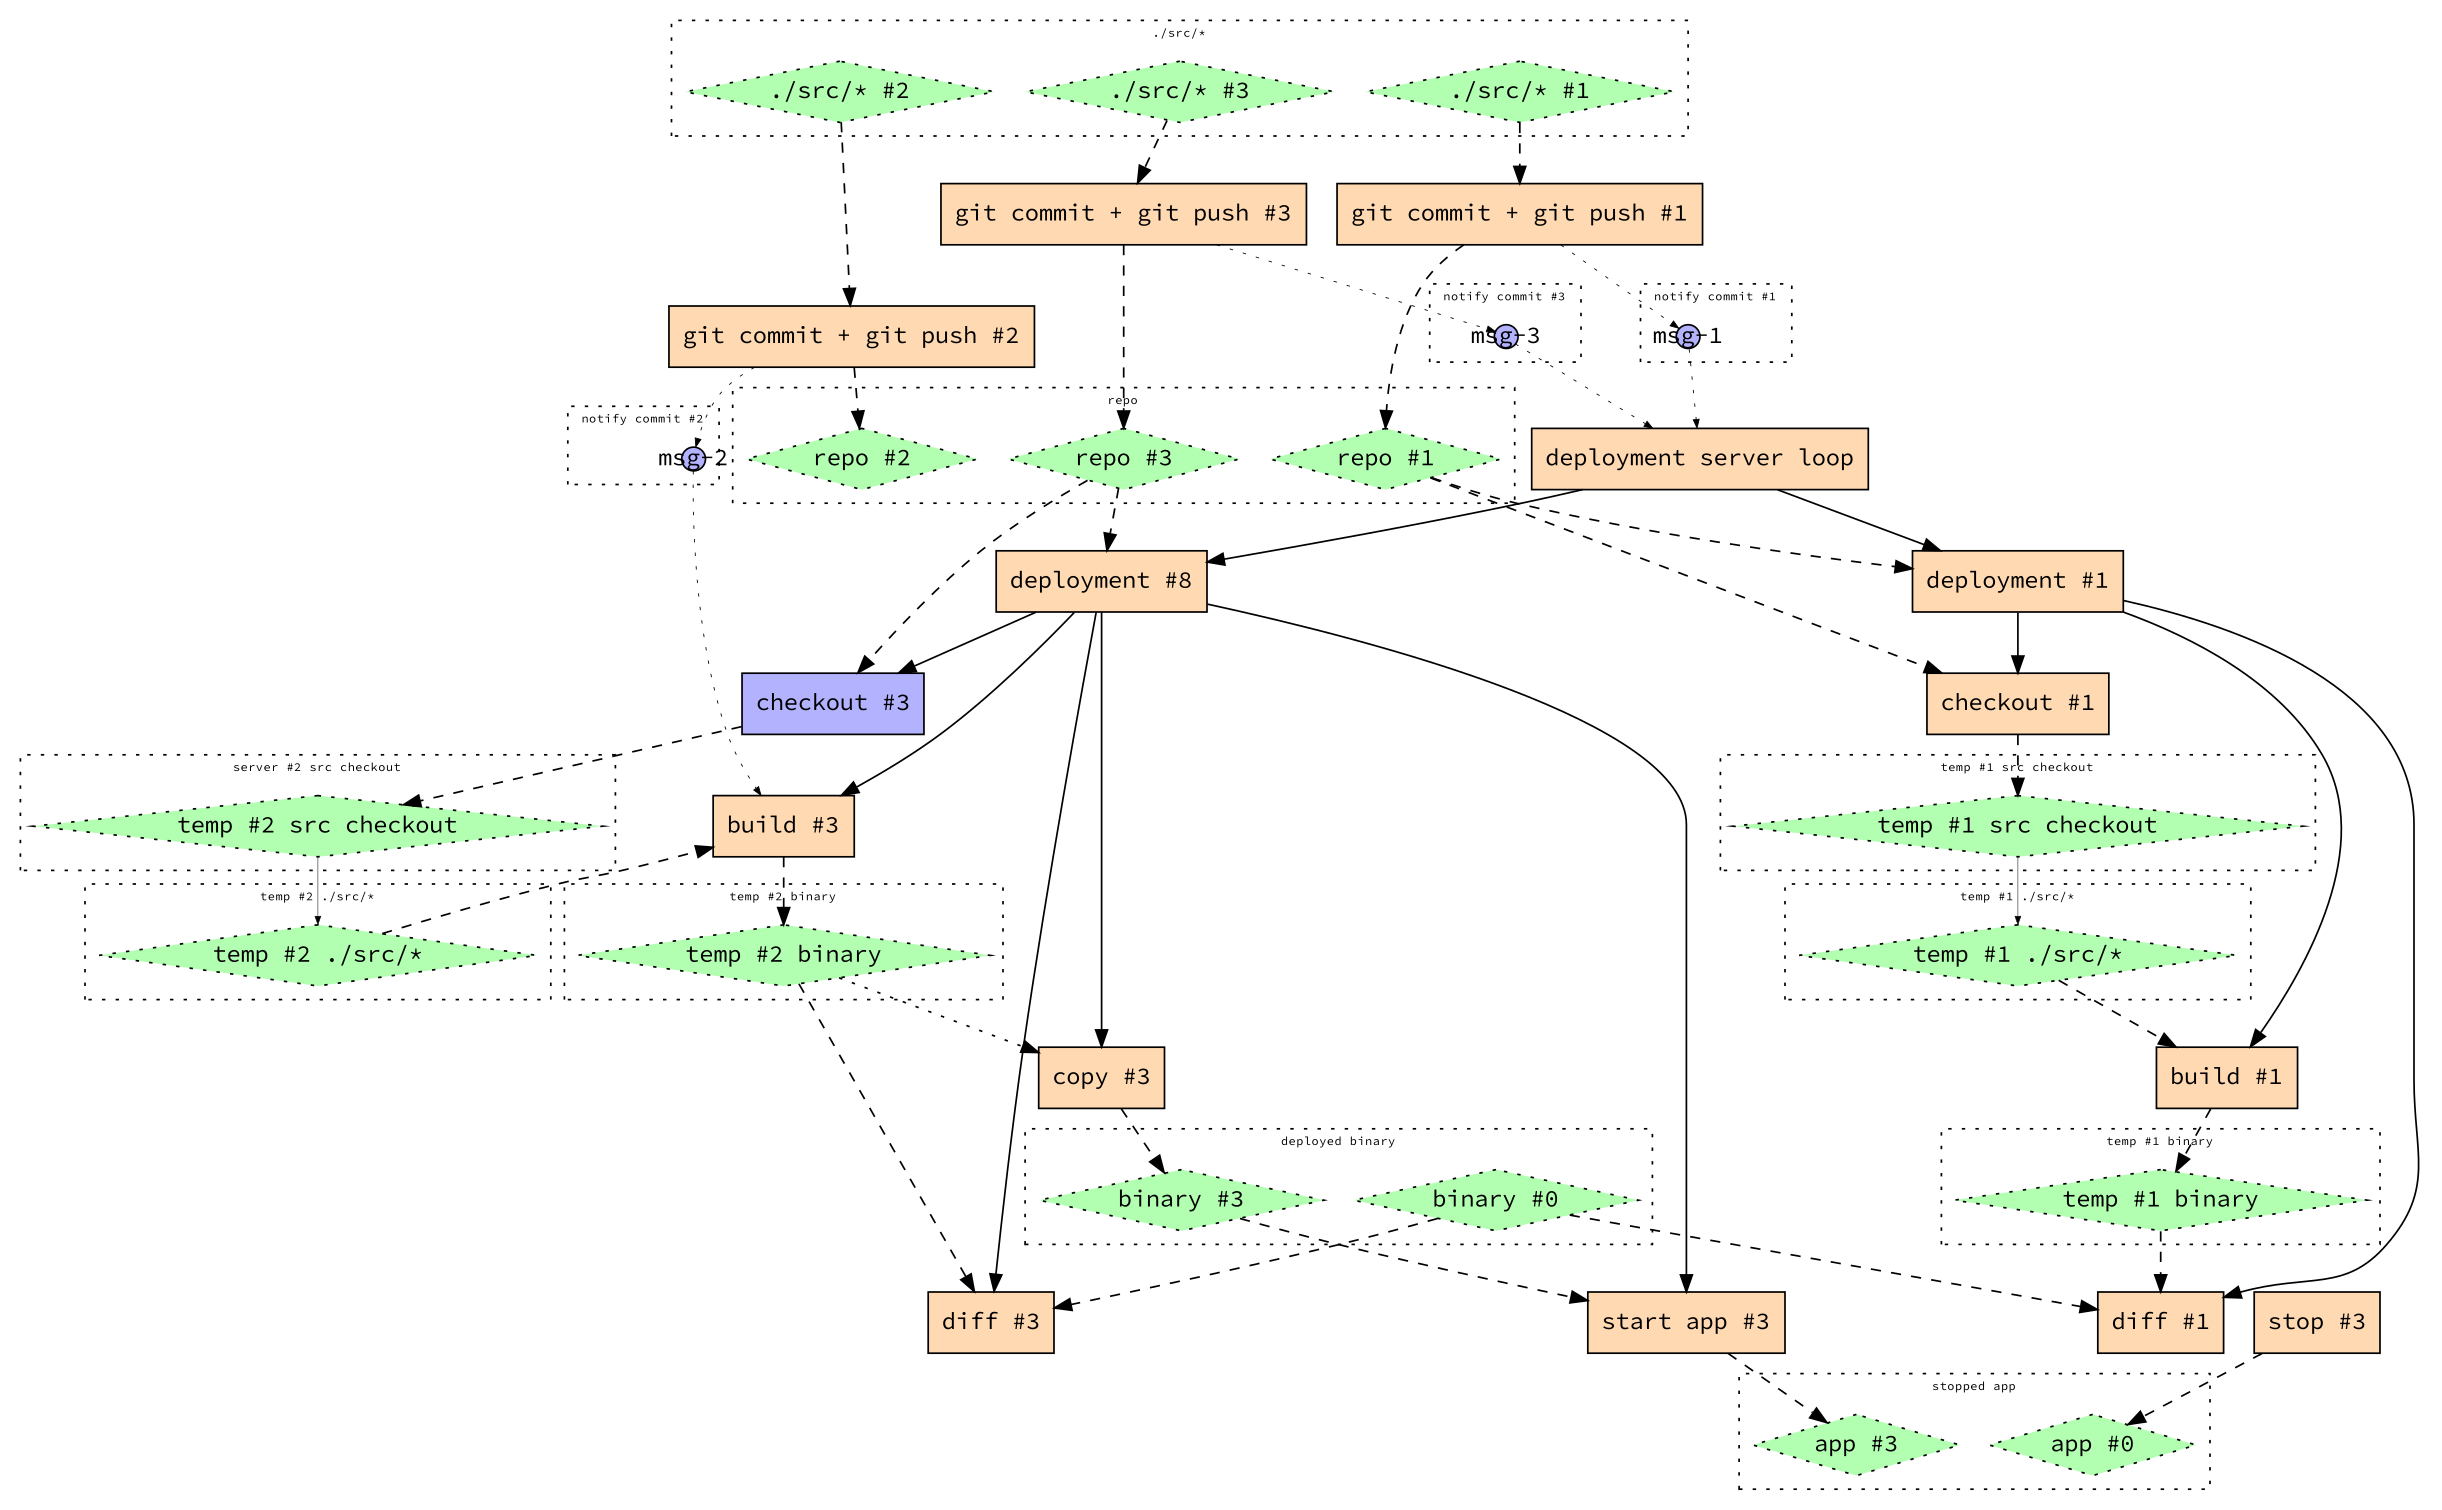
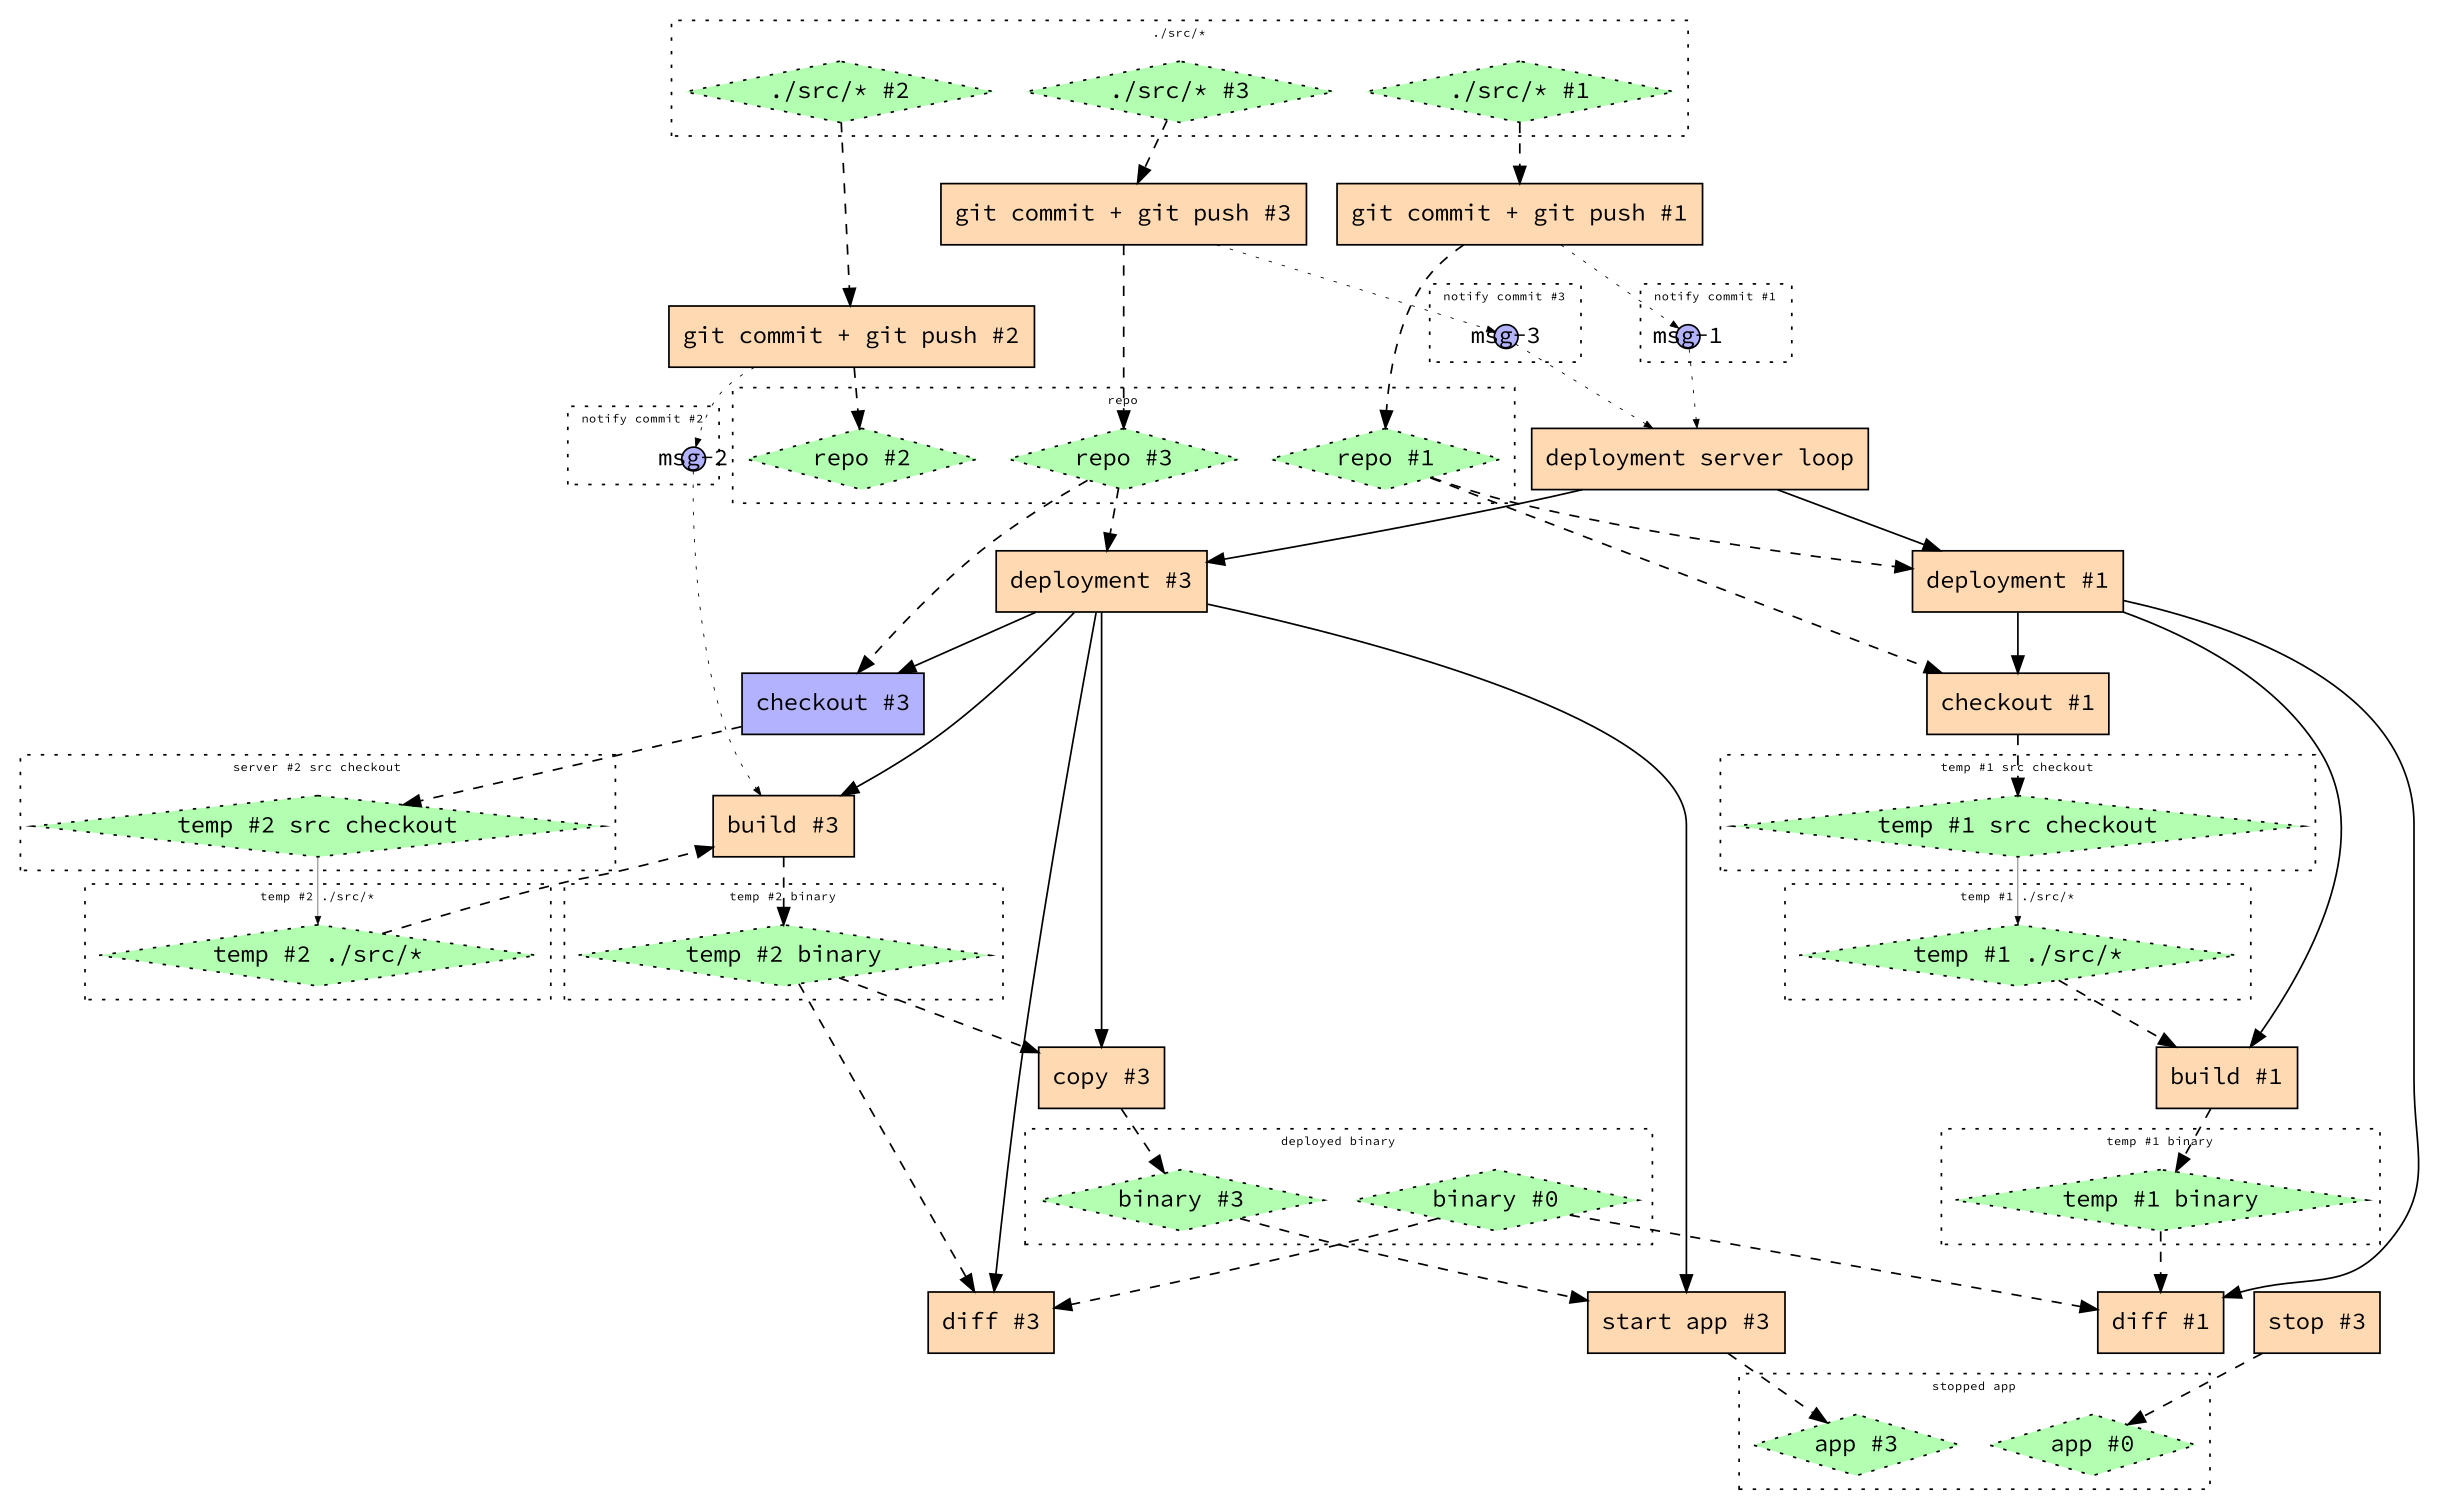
  digraph {
    fontname="Source Code Pro"
    node [fillcolor="#B2FFB2" fontname="Source Code Pro" shape=diamond style=filled]
    edge [fontname="Source Code Pro" style=dashed weight=10]
    n1 [label="./src/* #1" style="dotted, filled"]
    n2 [label="./src/* #2" style="dotted, filled"]
    n3 [label="./src/* #3" style="dotted, filled"]
    n4 [label="repo #2" style="dotted, filled"]
    n5 [label="repo #1" style="dotted, filled"]
    n6 [label="repo #3" style="dotted, filled"]
    n7 [label="temp #2 src checkout" style="dotted, filled"]
    n8 [label="temp #1 src checkout" style="dotted, filled"]
    n9 [label="temp #1 ./src/*" style="dotted, filled"]
    n10 [label="temp #2 ./src/*" style="dotted, filled"]
    n11 [label="temp #1 binary" style="dotted, filled"]
    n12 [label="temp #2 binary" style="dotted, filled"]
    n13 [label="binary #0" style="dotted, filled"]
    n14 [label="binary #3" style="dotted, filled"]
    n15 [label="app #0" style="dotted, filled"]
    n16 [label="app #3" style="dotted, filled"]
    "msg-1" [fillcolor="#B2B2FF" fixedsize=true height=0.2 shape=circle width=0.2]
    "msg-2" [fillcolor="#B2B2FF" fixedsize=true height=0.2 shape=circle width=0.2]
    "msg-3" [fillcolor="#B2B2FF" fixedsize=true height=0.2 shape=circle width=0.2]
    n20 [fillcolor="#FFD9B2" label="git commit + git push #1" shape=rectangle]
    n21 [fillcolor="#FFD9B2" label="git commit + git push #2" shape=rectangle]
    n22 [fillcolor="#FFD9B2" label="git commit + git push #3" shape=rectangle]
    n23 [fillcolor="#FFD9B2" label="deployment #1" shape=rectangle]
    n24 [fillcolor="#FFD9B2" label="checkout #1" shape=rectangle]
-   n25 [fillcolor="#FFD9B2" label="deployment #8" shape=rectangle]
+   n25 [fillcolor="#FFD9B2" label="deployment #3" shape=rectangle]
    n26 [fillcolor="#B2B2FF" label="checkout #3" shape=rectangle]
    n27 [fillcolor="#FFD9B2" label="build #1" shape=rectangle]
    n28 [fillcolor="#FFD9B2" label="build #3" shape=rectangle]
    n29 [fillcolor="#FFD9B2" label="diff #1" shape=rectangle]
    n30 [fillcolor="#FFD9B2" label="diff #3" shape=rectangle]
    n31 [fillcolor="#FFD9B2" label="copy #3" shape=rectangle]
    n32 [fillcolor="#FFD9B2" label="start app #3" shape=rectangle]
    n33 [fillcolor="#FFD9B2" label="deployment server loop" shape=rectangle]
    n34 [fillcolor="#FFD9B2" label="stop #3" shape=rectangle]
    subgraph cluster_1 {
      fontsize=7
      label="./src/*"
      style=dotted
      n1
      n2
      n3
    }
    subgraph cluster_2 {
      fontsize=7
      label=repo
      style=dotted
      n4
      n5
      n6
    }
    subgraph cluster_3 {
      fontsize=7
      label="server #2 src checkout"
      style=dotted
      n7
    }
    subgraph cluster_4 {
      fontsize=7
      label="temp #1 src checkout"
      style=dotted
      n8
    }
    subgraph cluster_5 {
      fontsize=7
      label="temp #1 ./src/*"
      style=dotted
      n9
    }
    subgraph cluster_6 {
      fontsize=7
      label="temp #2 ./src/*"
      style=dotted
      n10
    }
    subgraph cluster_7 {
      fontsize=7
      label="temp #1 binary"
      style=dotted
      n11
    }
    subgraph cluster_8 {
      fontsize=7
      label="temp #2 binary"
      style=dotted
      n12
    }
    subgraph cluster_9 {
      fontsize=7
      label="deployed binary"
      style=dotted
      n13
      n14
    }
    subgraph cluster_10 {
      fontsize=7
      label="stopped app"
      style=dotted
      n15
      n16
    }
    subgraph cluster_11 {
      fontsize=7
      label="notify commit #1"
      style=dotted
      "msg-1"
    }
    subgraph cluster_12 {
      fontsize=7
      label="notify commit #3"
      style=dotted
      "msg-3"
    }
    subgraph cluster_13 {
      fontsize=7
      label="notify commit #2"
      style=dotted
      "msg-2"
    }
    n1 -> n20
    n2 -> n21
    n3 -> n22
    n5 -> n23
    n5 -> n24
    n6 -> n25
    n6 -> n26
    n7 -> n10 [arrowsize=.5 penwidth=0.3 weight=22 style=""]
    n8 -> n9 [arrowsize=.5 penwidth=0.3 weight=22 style=""]
    n9 -> n27
    n10 -> n28
    n11 -> n29
    n12 -> n30
-   n12 -> n31 [style=dotted]
+   n12 -> n31
    n13 -> n29
    n13 -> n30
    n14 -> n32
    "msg-1" -> n33 [arrowsize=.5 penwidth=0.5 style=dotted weight=5]
    "msg-2" -> n28 [arrowsize=.5 penwidth=0.5 style=dotted weight=5]
    "msg-3" -> n33 [arrowsize=.5 penwidth=0.5 style=dotted weight=5]
    n20 -> n5 [weight=15]
    n20 -> "msg-1" [arrowsize=.5 penwidth=0.5 style=dotted weight=5]
    n21 -> n4 [weight=15]
    n21 -> "msg-2" [arrowsize=.5 penwidth=0.5 style=dotted weight=5]
    n22 -> n6 [weight=15]
    n22 -> "msg-3" [arrowsize=.5 penwidth=0.5 style=dotted weight=5]
    n23 -> n24 [weight=25 style=""]
    n23 -> n27 [weight=25 style=""]
    n23 -> n29 [weight=25 style=""]
    n24 -> n8 [weight=15]
    n25 -> n26 [weight=25 style=""]
    n25 -> n28 [weight=25 style=""]
    n25 -> n30 [weight=25 style=""]
    n25 -> n31 [weight=25 style=""]
    n25 -> n32 [weight=25 style=""]
    n26 -> n7 [weight=15]
    n27 -> n11 [weight=15]
    n28 -> n12 [weight=15]
    n31 -> n14 [weight=15]
    n32 -> n16 [weight=15]
    n33 -> n23 [weight=25 style=""]
    n33 -> n25 [weight=25 style=""]
    n34 -> n15 [weight=15]
  }
